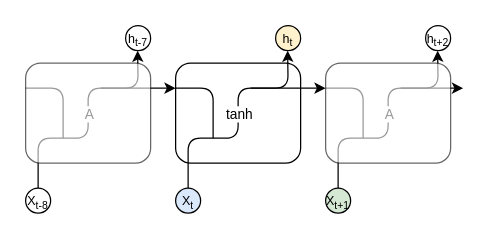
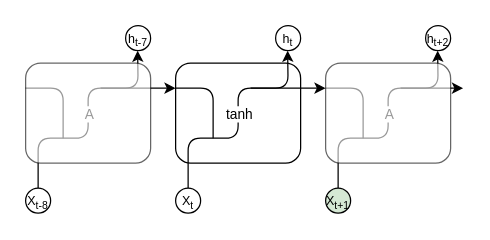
  <mxCell id="0" />
  <mxCell id="1" parent="0" />
  <mxCell id="2" value="" style="endArrow=classic;html=1;rounded=1;fillColor=none;curved=0;entryX=0;entryY=0.25;entryDx=0;entryDy=0;" edge="1" parent="1" target="8"><mxGeometry width="50" height="50" relative="1" as="geometry"><mxPoint x="30" y="150" as="sourcePoint" /><mxPoint x="130" y="70" as="targetPoint" /><Array as="points"><mxPoint x="30" y="110" /><mxPoint x="70" y="110" /><mxPoint x="70" y="70" /></Array></mxGeometry></mxCell>
  <mxCell id="3" value="A" style="edgeLabel;html=1;align=center;verticalAlign=middle;resizable=0;points=[];" vertex="1" connectable="0" parent="2"><mxGeometry x="-0.076" relative="1" as="geometry"><mxPoint y="-12" as="offset" /></mxGeometry></mxCell>
  <mxCell id="4" value="&lt;font style=&quot;font-size: 10px;&quot;&gt;X&lt;sub&gt;t-8&lt;/sub&gt;&lt;/font&gt;" style="ellipse;whiteSpace=wrap;html=1;aspect=fixed;" vertex="1" parent="1"><mxGeometry x="20" y="150" width="20" height="20" as="geometry" /></mxCell>
  <mxCell id="5" value="&lt;font style=&quot;font-size: 10px;&quot;&gt;h&lt;sub&gt;t-7&lt;/sub&gt;&lt;/font&gt;" style="ellipse;whiteSpace=wrap;html=1;aspect=fixed;" vertex="1" parent="1"><mxGeometry x="100" y="20" width="20" height="20" as="geometry" /></mxCell>
  <mxCell id="6" value="" style="endArrow=none;html=1;rounded=1;exitX=0.016;exitY=0.276;exitDx=0;exitDy=0;exitPerimeter=0;curved=0;" edge="1" parent="1"><mxGeometry width="50" height="50" relative="1" as="geometry"><mxPoint x="20" y="70" as="sourcePoint" /><mxPoint x="50" y="110" as="targetPoint" /><Array as="points"><mxPoint x="50" y="70" /></Array></mxGeometry></mxCell>
  <mxCell id="7" value="" style="endArrow=classic;html=1;rounded=1;curved=0;" edge="1" parent="1"><mxGeometry width="50" height="50" relative="1" as="geometry"><mxPoint x="80" y="70" as="sourcePoint" /><mxPoint x="109.6" y="40" as="targetPoint" /><Array as="points"><mxPoint x="110" y="70" /></Array></mxGeometry></mxCell>
  <mxCell id="8" value="" style="rounded=1;whiteSpace=wrap;html=1;fillColor=none;" vertex="1" parent="1"><mxGeometry x="140" y="50" width="100" height="80" as="geometry" /></mxCell>
  <mxCell id="9" value="" style="endArrow=classic;html=1;rounded=1;fillColor=none;curved=0;entryX=0;entryY=0.25;entryDx=0;entryDy=0;" edge="1" parent="1" target="22"><mxGeometry width="50" height="50" relative="1" as="geometry"><mxPoint x="150" y="150" as="sourcePoint" /><mxPoint x="250" y="70" as="targetPoint" /><Array as="points"><mxPoint x="150" y="110" /><mxPoint x="190" y="110" /><mxPoint x="190" y="70" /></Array></mxGeometry></mxCell>
  <mxCell id="10" value="tanh" style="edgeLabel;html=1;align=center;verticalAlign=middle;resizable=0;points=[];" vertex="1" connectable="0" parent="9"><mxGeometry x="-0.076" relative="1" as="geometry"><mxPoint y="-12" as="offset" /></mxGeometry></mxCell>
- <mxCell id="11" value="&lt;font style=&quot;font-size: 10px;&quot;&gt;X&lt;sub&gt;t&lt;/sub&gt;&lt;/font&gt;" style="ellipse;whiteSpace=wrap;html=1;aspect=fixed;fillColor=#dae8fc;" vertex="1" parent="1"><mxGeometry x="140" y="150" width="20" height="20" as="geometry" /></mxCell>
- <mxCell id="12" value="&lt;font style=&quot;font-size: 10px;&quot;&gt;h&lt;sub&gt;t&lt;/sub&gt;&lt;/font&gt;" style="ellipse;whiteSpace=wrap;html=1;aspect=fixed;fillColor=#fff2cc;" vertex="1" parent="1"><mxGeometry x="220" y="20" width="20" height="20" as="geometry" /></mxCell>
+ <mxCell id="11" value="&lt;font style=&quot;font-size: 10px;&quot;&gt;X&lt;sub&gt;t&lt;/sub&gt;&lt;/font&gt;" style="ellipse;whiteSpace=wrap;html=1;aspect=fixed;" vertex="1" parent="1"><mxGeometry x="140" y="150" width="20" height="20" as="geometry" /></mxCell>
+ <mxCell id="12" value="&lt;font style=&quot;font-size: 10px;&quot;&gt;h&lt;sub&gt;t&lt;/sub&gt;&lt;/font&gt;" style="ellipse;whiteSpace=wrap;html=1;aspect=fixed;" vertex="1" parent="1"><mxGeometry x="220" y="20" width="20" height="20" as="geometry" /></mxCell>
  <mxCell id="13" value="" style="endArrow=none;html=1;rounded=1;exitX=0.016;exitY=0.276;exitDx=0;exitDy=0;exitPerimeter=0;curved=0;" edge="1" parent="1"><mxGeometry width="50" height="50" relative="1" as="geometry"><mxPoint x="140" y="70" as="sourcePoint" /><mxPoint x="170" y="110" as="targetPoint" /><Array as="points"><mxPoint x="170" y="70" /></Array></mxGeometry></mxCell>
  <mxCell id="14" value="" style="endArrow=classic;html=1;rounded=1;curved=0;" edge="1" parent="1"><mxGeometry width="50" height="50" relative="1" as="geometry"><mxPoint x="200" y="70" as="sourcePoint" /><mxPoint x="229.6" y="40" as="targetPoint" /><Array as="points"><mxPoint x="230" y="70" /></Array></mxGeometry></mxCell>
  <mxCell id="15" value="" style="endArrow=classic;html=1;rounded=1;fillColor=none;curved=0;" edge="1" parent="1"><mxGeometry width="50" height="50" relative="1" as="geometry"><mxPoint x="270" y="150" as="sourcePoint" /><mxPoint x="370" y="70" as="targetPoint" /><Array as="points"><mxPoint x="270" y="110" /><mxPoint x="310" y="110" /><mxPoint x="310" y="70" /></Array></mxGeometry></mxCell>
  <mxCell id="16" value="A" style="edgeLabel;html=1;align=center;verticalAlign=middle;resizable=0;points=[];" vertex="1" connectable="0" parent="15"><mxGeometry x="-0.076" relative="1" as="geometry"><mxPoint y="-17" as="offset" /></mxGeometry></mxCell>
  <mxCell id="17" value="&lt;font style=&quot;font-size: 10px;&quot;&gt;X&lt;sub&gt;t+1&lt;/sub&gt;&lt;/font&gt;" style="ellipse;whiteSpace=wrap;html=1;aspect=fixed;fillColor=#d5e8d4;" vertex="1" parent="1"><mxGeometry x="260" y="150" width="20" height="20" as="geometry" /></mxCell>
  <mxCell id="18" value="&lt;font style=&quot;font-size: 10px;&quot;&gt;h&lt;sub&gt;t+2&lt;/sub&gt;&lt;/font&gt;" style="ellipse;whiteSpace=wrap;html=1;aspect=fixed;" vertex="1" parent="1"><mxGeometry x="340" y="20" width="20" height="20" as="geometry" /></mxCell>
  <mxCell id="19" value="" style="endArrow=none;html=1;rounded=1;exitX=0.016;exitY=0.276;exitDx=0;exitDy=0;exitPerimeter=0;curved=0;" edge="1" parent="1"><mxGeometry width="50" height="50" relative="1" as="geometry"><mxPoint x="260" y="70" as="sourcePoint" /><mxPoint x="290" y="110" as="targetPoint" /><Array as="points"><mxPoint x="290" y="70" /></Array></mxGeometry></mxCell>
  <mxCell id="20" value="" style="endArrow=classic;html=1;rounded=1;curved=0;" edge="1" parent="1"><mxGeometry width="50" height="50" relative="1" as="geometry"><mxPoint x="320" y="70" as="sourcePoint" /><mxPoint x="349.6" y="40" as="targetPoint" /><Array as="points"><mxPoint x="350" y="70" /></Array></mxGeometry></mxCell>
  <mxCell id="21" value="" style="rounded=1;whiteSpace=wrap;html=1;opacity=60;" vertex="1" parent="1"><mxGeometry x="20" y="50" width="100" height="80" as="geometry" /></mxCell>
  <mxCell id="22" value="" style="rounded=1;whiteSpace=wrap;html=1;opacity=60;" vertex="1" parent="1"><mxGeometry x="260" y="50" width="100" height="80" as="geometry" /></mxCell>
